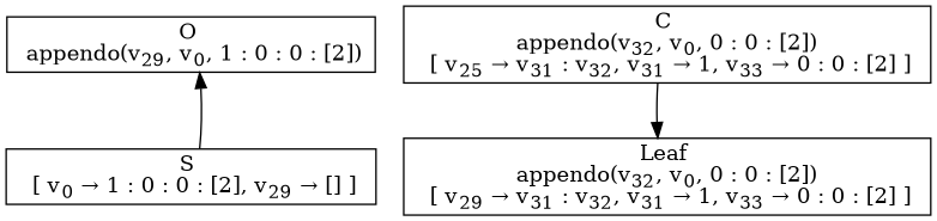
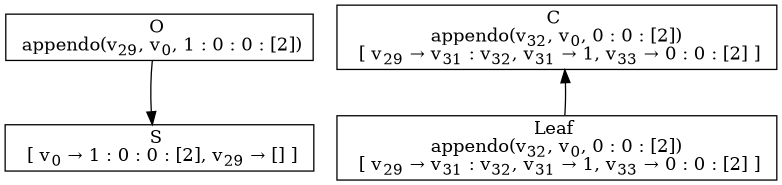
  digraph {
    rankdir=TB
    node [fillcolor=white shape=box style=filled]
    n1 [label=<O <BR/> appendo(v<SUB>29</SUB>, v<SUB>0</SUB>, 1 : 0 : 0 : [2])>]
    n2 [label=<S <BR/>  [ v<SUB>0</SUB> &rarr; 1 : 0 : 0 : [2], v<SUB>29</SUB> &rarr; [] ] >]
-   n3 [label=<C <BR/> appendo(v<SUB>32</SUB>, v<SUB>0</SUB>, 0 : 0 : [2]) <BR/>  [ v<SUB>25</SUB> &rarr; v<SUB>31</SUB> : v<SUB>32</SUB>, v<SUB>31</SUB> &rarr; 1, v<SUB>33</SUB> &rarr; 0 : 0 : [2] ] >]
+   n3 [label=<C <BR/> appendo(v<SUB>32</SUB>, v<SUB>0</SUB>, 0 : 0 : [2]) <BR/>  [ v<SUB>29</SUB> &rarr; v<SUB>31</SUB> : v<SUB>32</SUB>, v<SUB>31</SUB> &rarr; 1, v<SUB>33</SUB> &rarr; 0 : 0 : [2] ] >]
    n4 [label=<Leaf <BR/> appendo(v<SUB>32</SUB>, v<SUB>0</SUB>, 0 : 0 : [2]) <BR/>  [ v<SUB>29</SUB> &rarr; v<SUB>31</SUB> : v<SUB>32</SUB>, v<SUB>31</SUB> &rarr; 1, v<SUB>33</SUB> &rarr; 0 : 0 : [2] ] >]
-   n2 -> n1
-   n3 -> n4
+   n1 -> n2
+   n4 -> n3
  }
